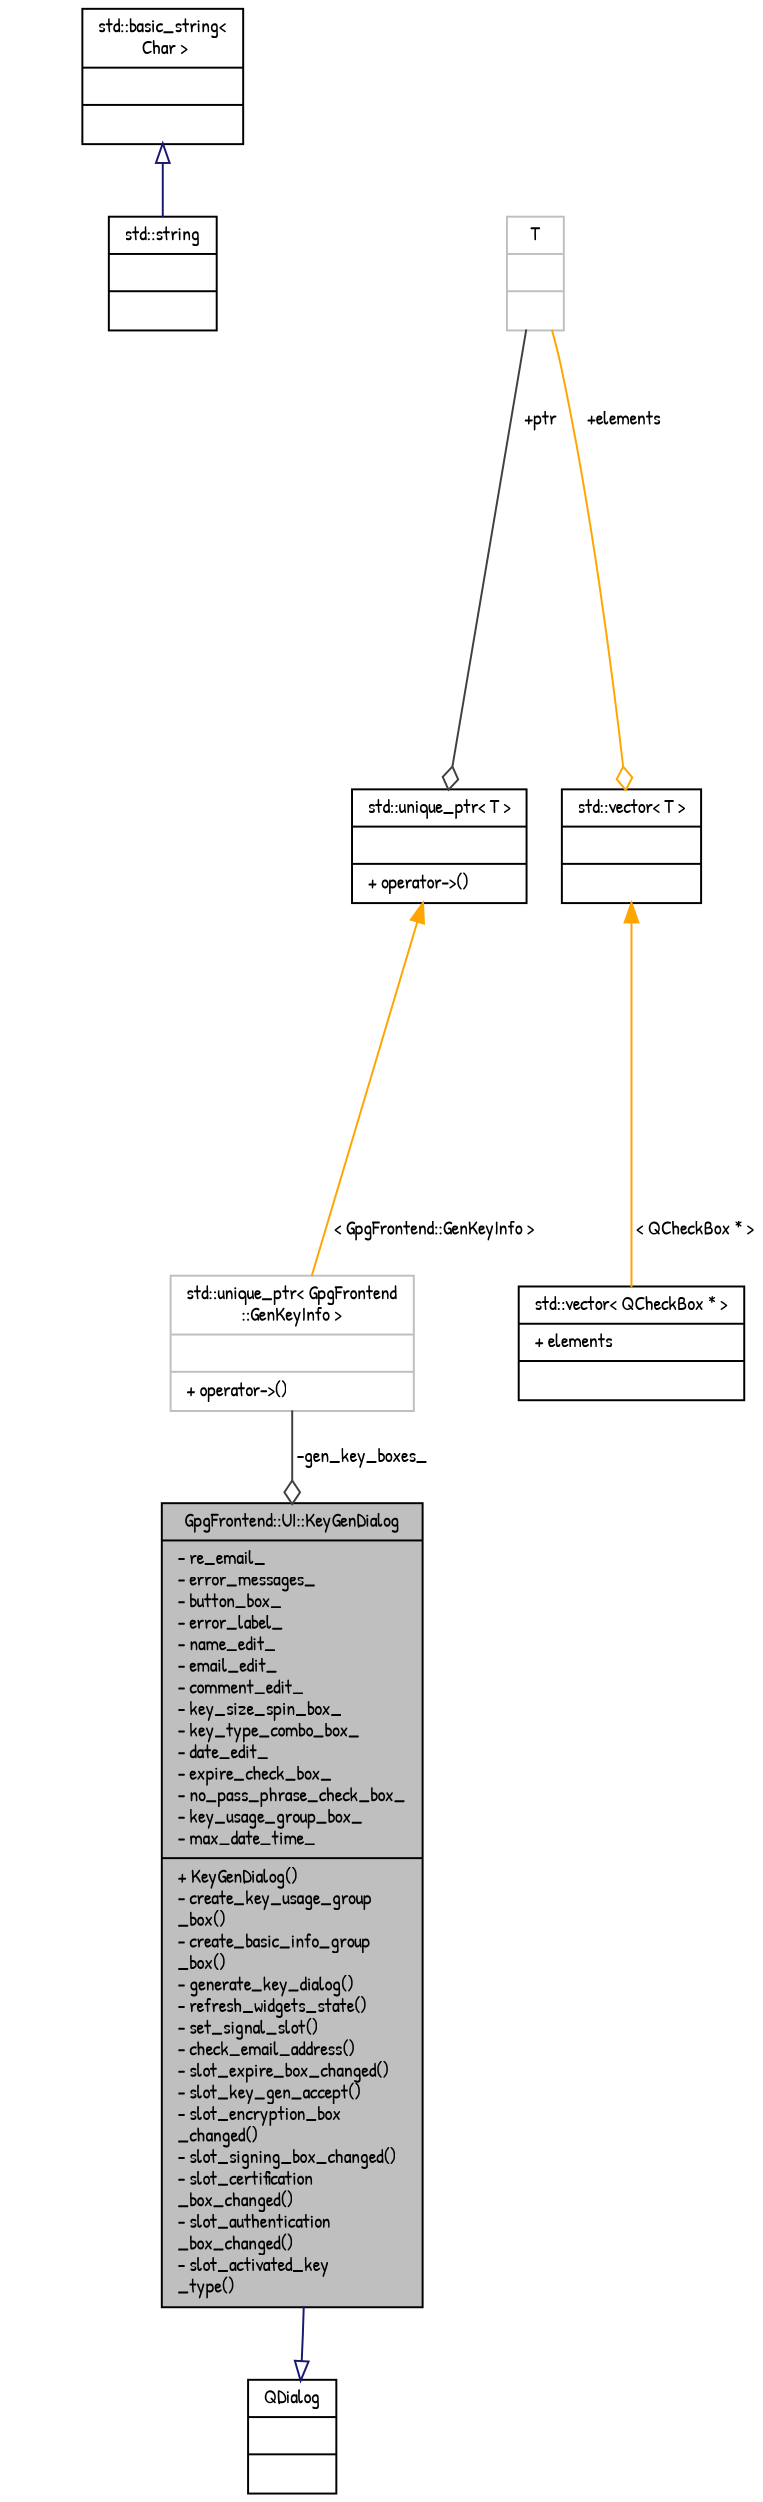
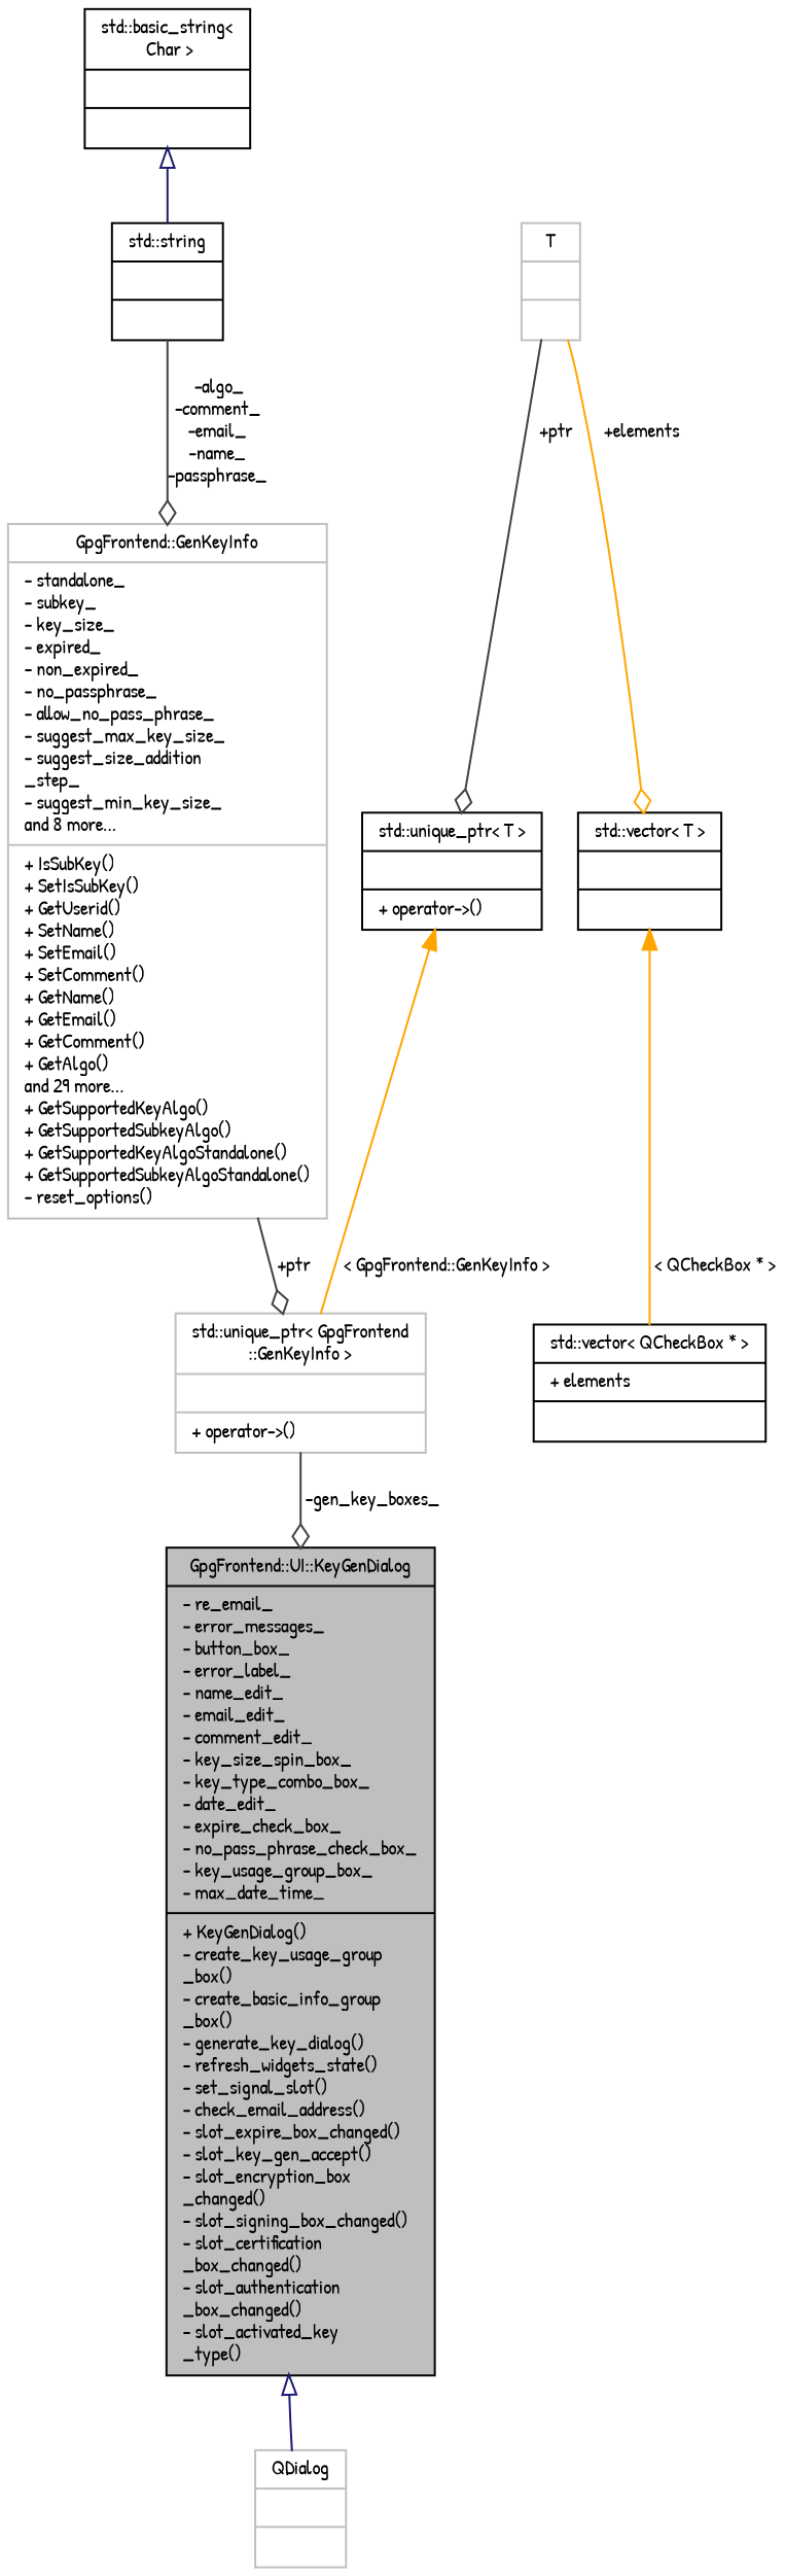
  digraph {
    fontname="Patrick Hand"
    node [color=black fillcolor=white fontname="Patrick Hand" fontsize=10 shape=record style=filled]
    edge [color=grey25 fontname="Patrick Hand" fontsize=10 labelfontname=Helvetica labelfontsize=10 style=solid arrowhead=odiamond]
    n1 [fillcolor=grey75 fontcolor=black height=0.2 label="{GpgFrontend::UI::KeyGenDialog\n|- re_email_\l- error_messages_\l- button_box_\l- error_label_\l- name_edit_\l- email_edit_\l- comment_edit_\l- key_size_spin_box_\l- key_type_combo_box_\l- date_edit_\l- expire_check_box_\l- no_pass_phrase_check_box_\l- key_usage_group_box_\l- max_date_time_\l|+ KeyGenDialog()\l- create_key_usage_group\l_box()\l- create_basic_info_group\l_box()\l- generate_key_dialog()\l- refresh_widgets_state()\l- set_signal_slot()\l- check_email_address()\l- slot_expire_box_changed()\l- slot_key_gen_accept()\l- slot_encryption_box\l_changed()\l- slot_signing_box_changed()\l- slot_certification\l_box_changed()\l- slot_authentication\l_box_changed()\l- slot_activated_key\l_type()\l}" width=0.4]
-   n2 [height=0.2 label="{QDialog\n||}" width=0.4]
+   n2 [color=grey75 height=0.2 label="{QDialog\n||}" width=0.4]
    n3 [color=grey75 height=0.2 label="{std::unique_ptr\< GpgFrontend\l::GenKeyInfo \>\n||+ operator-\>()\l}" width=0.4]
+   n4 [color=grey75 height=0.2 label="{GpgFrontend::GenKeyInfo\n|- standalone_\l- subkey_\l- key_size_\l- expired_\l- non_expired_\l- no_passphrase_\l- allow_no_pass_phrase_\l- suggest_max_key_size_\l- suggest_size_addition\l_step_\l- suggest_min_key_size_\land 8 more...\l|+ IsSubKey()\l+ SetIsSubKey()\l+ GetUserid()\l+ SetName()\l+ SetEmail()\l+ SetComment()\l+ GetName()\l+ GetEmail()\l+ GetComment()\l+ GetAlgo()\land 29 more...\l+ GetSupportedKeyAlgo()\l+ GetSupportedSubkeyAlgo()\l+ GetSupportedKeyAlgoStandalone()\l+ GetSupportedSubkeyAlgoStandalone()\l- reset_options()\l}" width=0.4]
    n5 [height=0.2 label="{std::string\n||}" width=0.4]
    n6 [height=0.2 label="{std::basic_string\<\l Char \>\n||}" width=0.4]
    n7 [height=0.2 label="{std::unique_ptr\< T \>\n||+ operator-\>()\l}" width=0.4]
    n8 [color=grey75 height=0.2 label="{T\n||}" width=0.4]
    n9 [height=0.2 label="{std::vector\< T \>\n||}" width=0.4]
    n10 [height=0.2 label="{std::vector\< QCheckBox * \>\n|+ elements\l|}" width=0.4]
-   n2 -> n1 [arrowtail=onormal color=midnightblue dir=back arrowhead=""]
+   n1 -> n2 [arrowtail=onormal color=midnightblue dir=back arrowhead=""]
    n3 -> n1 [label=" -gen_key_boxes_"]
+   n4 -> n3 [label=" +ptr"]
+   n5 -> n4 [label=" -algo_\n-comment_\n-email_\n-name_\n-passphrase_"]
    n6 -> n5 [arrowtail=onormal color=midnightblue dir=back arrowhead=""]
    n7 -> n3 [color=orange dir=back label=" \< GpgFrontend::GenKeyInfo \>" arrowhead=""]
    n8 -> n7 [label=" +ptr"]
    n8 -> n9 [color=orange label=" +elements"]
    n9 -> n10 [color=orange dir=back label=" \< QCheckBox * \>" arrowhead=""]
  }
